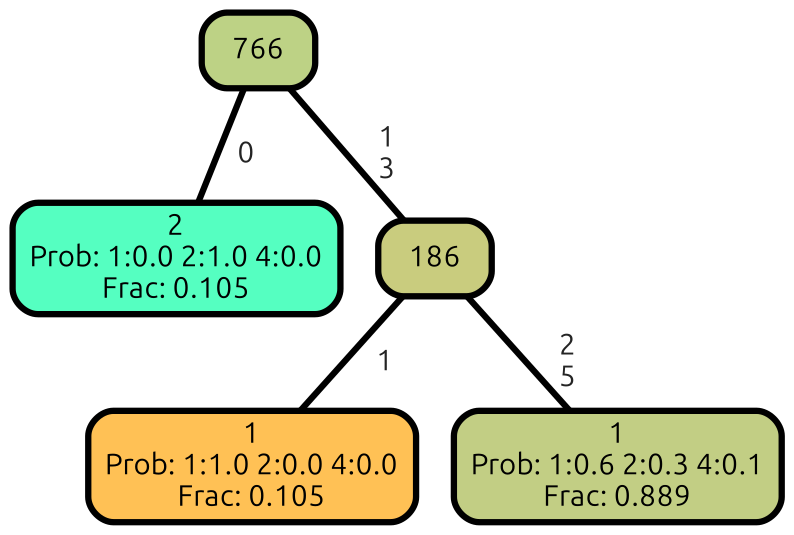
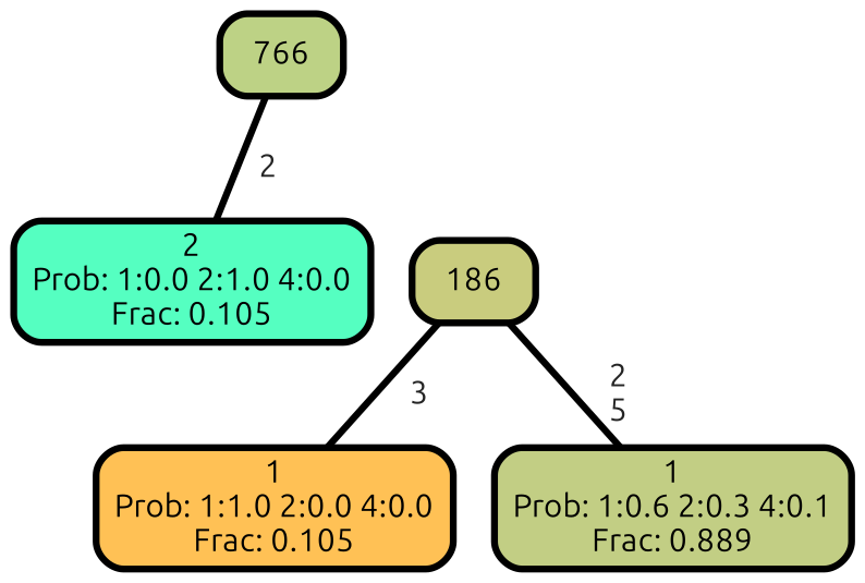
  graph {
    fontname=Ubuntu
    ranksep="0 equally"
    splines=straight
    node [color=black fontcolor=black fontname=Ubuntu penwidth=3 shape=box style="filled, rounded"]
    edge [color=black fontcolor=grey14 fontname=Ubuntu fontweight=bold penwidth=3]
    n1 [fillcolor="#55ffc1" label="2\nProb: 1:0.0 2:1.0 4:0.0\nFrac: 0.105"]
    n2 [fillcolor="#bdd285" label=766]
    n3 [fillcolor="#c9cc7e" label=186]
    n4 [fillcolor="#ffc155" label="1\nProb: 1:1.0 2:0.0 4:0.0\nFrac: 0.105"]
    n5 [fillcolor="#c2ce84" label="1\nProb: 1:0.6 2:0.3 4:0.1\nFrac: 0.889"]
    subgraph sub_1 {
      rank=same
    }
-   n2 -- n1 [label=" 0"]
-   n2 -- n3 [label=" 1\n 3"]
-   n3 -- n4 [label=" 1"]
+   n2 -- n1 [label=" 2"]
+   n3 -- n4 [label=" 3"]
    n3 -- n5 [label=" 2\n 5"]
  }
